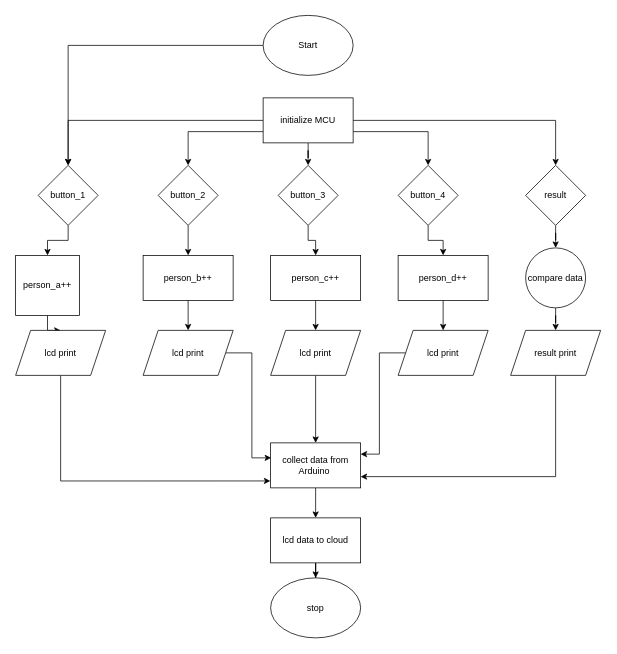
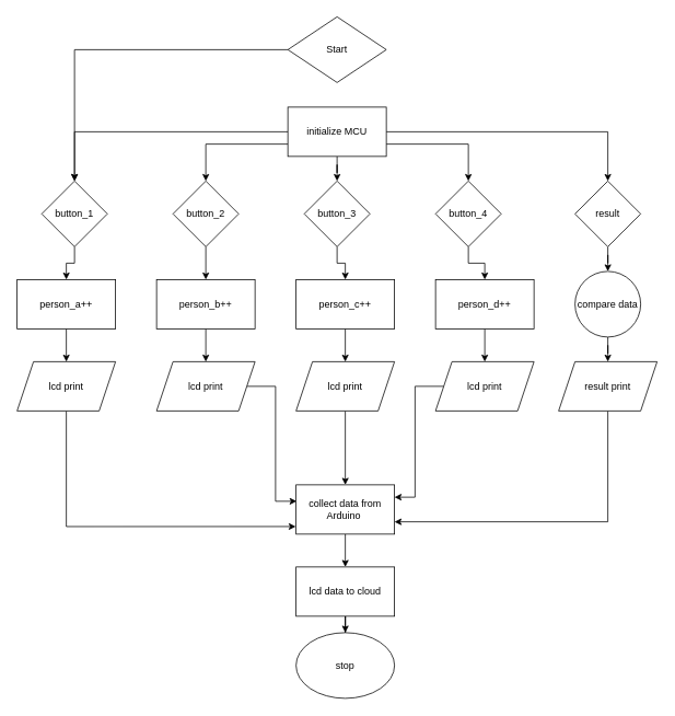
  <mxCell id="0" />
  <mxCell id="1" parent="0" />
  <mxCell id="2" value="" style="edgeStyle=orthogonalEdgeStyle;rounded=0;orthogonalLoop=1;jettySize=auto;html=1;" edge="1" parent="1" source="3" target="23"><mxGeometry relative="1" as="geometry" /></mxCell>
  <mxCell id="3" value="button_2" style="rhombus;whiteSpace=wrap;html=1;" vertex="1" parent="1"><mxGeometry x="210" y="220" width="80" height="80" as="geometry" /></mxCell>
  <mxCell id="4" value="" style="edgeStyle=orthogonalEdgeStyle;rounded=0;orthogonalLoop=1;jettySize=auto;html=1;" edge="1" parent="1" source="5" target="25"><mxGeometry relative="1" as="geometry" /></mxCell>
  <mxCell id="5" value="button_1" style="rhombus;whiteSpace=wrap;html=1;" vertex="1" parent="1"><mxGeometry x="50" y="220" width="80" height="80" as="geometry" /></mxCell>
  <mxCell id="6" value="" style="edgeStyle=orthogonalEdgeStyle;rounded=0;orthogonalLoop=1;jettySize=auto;html=1;" edge="1" parent="1" source="7" target="21"><mxGeometry relative="1" as="geometry" /></mxCell>
  <mxCell id="7" value="button_4" style="rhombus;whiteSpace=wrap;html=1;" vertex="1" parent="1"><mxGeometry x="530" y="220" width="80" height="80" as="geometry" /></mxCell>
  <mxCell id="8" value="" style="edgeStyle=orthogonalEdgeStyle;rounded=0;orthogonalLoop=1;jettySize=auto;html=1;" edge="1" parent="1" source="9" target="19"><mxGeometry relative="1" as="geometry" /></mxCell>
  <mxCell id="9" value="button_3" style="rhombus;whiteSpace=wrap;html=1;" vertex="1" parent="1"><mxGeometry x="370" y="220" width="80" height="80" as="geometry" /></mxCell>
  <mxCell id="10" value="" style="edgeStyle=orthogonalEdgeStyle;rounded=0;orthogonalLoop=1;jettySize=auto;html=1;" edge="1" parent="1" source="11" target="37"><mxGeometry relative="1" as="geometry" /></mxCell>
  <mxCell id="11" value="result" style="rhombus;whiteSpace=wrap;html=1;" vertex="1" parent="1"><mxGeometry x="700" y="220" width="80" height="80" as="geometry" /></mxCell>
  <mxCell id="12" value="" style="edgeStyle=orthogonalEdgeStyle;rounded=0;orthogonalLoop=1;jettySize=auto;html=1;" edge="1" parent="1" source="17" target="9"><mxGeometry relative="1" as="geometry" /></mxCell>
  <mxCell id="13" style="edgeStyle=orthogonalEdgeStyle;rounded=0;orthogonalLoop=1;jettySize=auto;html=1;exitX=0;exitY=0.75;exitDx=0;exitDy=0;entryX=0.5;entryY=0;entryDx=0;entryDy=0;" edge="1" parent="1" source="17" target="3"><mxGeometry relative="1" as="geometry"><Array as="points"><mxPoint x="250" y="175" /></Array></mxGeometry></mxCell>
  <mxCell id="14" style="edgeStyle=orthogonalEdgeStyle;rounded=0;orthogonalLoop=1;jettySize=auto;html=1;entryX=0.5;entryY=0;entryDx=0;entryDy=0;" edge="1" parent="1" source="17" target="5"><mxGeometry relative="1" as="geometry" /></mxCell>
  <mxCell id="15" style="edgeStyle=orthogonalEdgeStyle;rounded=0;orthogonalLoop=1;jettySize=auto;html=1;exitX=1;exitY=0.75;exitDx=0;exitDy=0;entryX=0.5;entryY=0;entryDx=0;entryDy=0;" edge="1" parent="1" source="17" target="7"><mxGeometry relative="1" as="geometry" /></mxCell>
  <mxCell id="16" style="edgeStyle=orthogonalEdgeStyle;rounded=0;orthogonalLoop=1;jettySize=auto;html=1;" edge="1" parent="1" source="17" target="11"><mxGeometry relative="1" as="geometry" /></mxCell>
  <mxCell id="17" value="initialize MCU" style="rounded=0;whiteSpace=wrap;html=1;" vertex="1" parent="1"><mxGeometry x="350" y="130" width="120" height="60" as="geometry" /></mxCell>
  <mxCell id="18" value="" style="edgeStyle=orthogonalEdgeStyle;rounded=0;orthogonalLoop=1;jettySize=auto;html=1;" edge="1" parent="1" source="19" target="29"><mxGeometry relative="1" as="geometry" /></mxCell>
  <mxCell id="19" value="&lt;span&gt;person_c++&lt;/span&gt;" style="rounded=0;whiteSpace=wrap;html=1;" vertex="1" parent="1"><mxGeometry x="360" y="340" width="120" height="60" as="geometry" /></mxCell>
  <mxCell id="20" value="" style="edgeStyle=orthogonalEdgeStyle;rounded=0;orthogonalLoop=1;jettySize=auto;html=1;" edge="1" parent="1" source="21" target="27"><mxGeometry relative="1" as="geometry" /></mxCell>
  <mxCell id="21" value="&lt;span&gt;person_d++&lt;/span&gt;" style="rounded=0;whiteSpace=wrap;html=1;" vertex="1" parent="1"><mxGeometry x="530" y="340" width="120" height="60" as="geometry" /></mxCell>
  <mxCell id="22" value="" style="edgeStyle=orthogonalEdgeStyle;rounded=0;orthogonalLoop=1;jettySize=auto;html=1;" edge="1" parent="1" source="23" target="31"><mxGeometry relative="1" as="geometry" /></mxCell>
  <mxCell id="23" value="&lt;span&gt;person_b++&lt;/span&gt;" style="rounded=0;whiteSpace=wrap;html=1;" vertex="1" parent="1"><mxGeometry x="190" y="340" width="120" height="60" as="geometry" /></mxCell>
  <mxCell id="24" value="" style="edgeStyle=orthogonalEdgeStyle;rounded=0;orthogonalLoop=1;jettySize=auto;html=1;" edge="1" parent="1" source="25" target="33"><mxGeometry relative="1" as="geometry" /></mxCell>
- <mxCell id="25" value="person_a++" style="rounded=0;whiteSpace=wrap;html=1;" vertex="1" parent="1"><mxGeometry x="20" y="340" width="85" height="80" as="geometry" /></mxCell>
+ <mxCell id="25" value="person_a++" style="rounded=0;whiteSpace=wrap;html=1;" vertex="1" parent="1"><mxGeometry x="20" y="340" width="120" height="60" as="geometry" /></mxCell>
  <mxCell id="26" style="edgeStyle=orthogonalEdgeStyle;rounded=0;orthogonalLoop=1;jettySize=auto;html=1;entryX=1;entryY=0.25;entryDx=0;entryDy=0;" edge="1" parent="1" source="27" target="39"><mxGeometry relative="1" as="geometry" /></mxCell>
  <mxCell id="27" value="lcd print" style="shape=parallelogram;perimeter=parallelogramPerimeter;whiteSpace=wrap;html=1;fixedSize=1;" vertex="1" parent="1"><mxGeometry x="530" y="440" width="120" height="60" as="geometry" /></mxCell>
  <mxCell id="28" value="" style="edgeStyle=orthogonalEdgeStyle;rounded=0;orthogonalLoop=1;jettySize=auto;html=1;" edge="1" parent="1" source="29" target="39"><mxGeometry relative="1" as="geometry" /></mxCell>
  <mxCell id="29" value="lcd print" style="shape=parallelogram;perimeter=parallelogramPerimeter;whiteSpace=wrap;html=1;fixedSize=1;" vertex="1" parent="1"><mxGeometry x="360" y="440" width="120" height="60" as="geometry" /></mxCell>
  <mxCell id="30" style="edgeStyle=orthogonalEdgeStyle;rounded=0;orthogonalLoop=1;jettySize=auto;html=1;entryX=0.006;entryY=0.333;entryDx=0;entryDy=0;entryPerimeter=0;" edge="1" parent="1" source="31" target="39"><mxGeometry relative="1" as="geometry" /></mxCell>
  <mxCell id="31" value="lcd print" style="shape=parallelogram;perimeter=parallelogramPerimeter;whiteSpace=wrap;html=1;fixedSize=1;" vertex="1" parent="1"><mxGeometry x="190" y="440" width="120" height="60" as="geometry" /></mxCell>
  <mxCell id="32" style="edgeStyle=orthogonalEdgeStyle;rounded=0;orthogonalLoop=1;jettySize=auto;html=1;entryX=-0.003;entryY=0.846;entryDx=0;entryDy=0;entryPerimeter=0;" edge="1" parent="1" source="33" target="39"><mxGeometry relative="1" as="geometry"><Array as="points"><mxPoint x="80" y="641" /></Array></mxGeometry></mxCell>
  <mxCell id="33" value="lcd print" style="shape=parallelogram;perimeter=parallelogramPerimeter;whiteSpace=wrap;html=1;fixedSize=1;" vertex="1" parent="1"><mxGeometry x="20" y="440" width="120" height="60" as="geometry" /></mxCell>
  <mxCell id="34" style="edgeStyle=orthogonalEdgeStyle;rounded=0;orthogonalLoop=1;jettySize=auto;html=1;entryX=1;entryY=0.75;entryDx=0;entryDy=0;" edge="1" parent="1" source="35" target="39"><mxGeometry relative="1" as="geometry"><Array as="points"><mxPoint x="740" y="635" /></Array></mxGeometry></mxCell>
  <mxCell id="35" value="result print" style="shape=parallelogram;perimeter=parallelogramPerimeter;whiteSpace=wrap;html=1;fixedSize=1;" vertex="1" parent="1"><mxGeometry x="680" y="440" width="120" height="60" as="geometry" /></mxCell>
  <mxCell id="36" value="" style="edgeStyle=orthogonalEdgeStyle;rounded=0;orthogonalLoop=1;jettySize=auto;html=1;" edge="1" parent="1" source="37" target="35"><mxGeometry relative="1" as="geometry" /></mxCell>
  <mxCell id="37" value="compare data" style="ellipse;whiteSpace=wrap;html=1;" vertex="1" parent="1"><mxGeometry x="700" y="330" width="80" height="80" as="geometry" /></mxCell>
  <mxCell id="38" value="" style="edgeStyle=orthogonalEdgeStyle;rounded=0;orthogonalLoop=1;jettySize=auto;html=1;" edge="1" parent="1" source="39" target="41"><mxGeometry relative="1" as="geometry" /></mxCell>
  <mxCell id="39" value="collect data from Arduino&amp;nbsp;" style="rounded=0;whiteSpace=wrap;html=1;" vertex="1" parent="1"><mxGeometry x="360" y="590" width="120" height="60" as="geometry" /></mxCell>
  <mxCell id="40" value="" style="edgeStyle=orthogonalEdgeStyle;rounded=0;orthogonalLoop=1;jettySize=auto;html=1;" edge="1" parent="1" source="41" target="44"><mxGeometry relative="1" as="geometry" /></mxCell>
  <mxCell id="41" value="lcd data to cloud" style="rounded=0;whiteSpace=wrap;html=1;" vertex="1" parent="1"><mxGeometry x="360" y="690" width="120" height="60" as="geometry" /></mxCell>
  <mxCell id="42" value="" style="edgeStyle=orthogonalEdgeStyle;rounded=0;orthogonalLoop=1;jettySize=auto;html=1;" edge="1" parent="1" source="43" target="5"><mxGeometry relative="1" as="geometry" /></mxCell>
- <mxCell id="43" value="&lt;span&gt;Start&lt;/span&gt;" style="ellipse;whiteSpace=wrap;html=1;" vertex="1" parent="1"><mxGeometry x="350" width="120" height="80" as="geometry" y="20" /></mxCell>
+ <mxCell id="43" value="&lt;span&gt;Start&lt;/span&gt;" style="rhombus;whiteSpace=wrap;html=1;" vertex="1" parent="1"><mxGeometry x="350" width="120" height="80" as="geometry" y="20" /></mxCell>
  <mxCell id="44" value="stop" style="ellipse;whiteSpace=wrap;html=1;" vertex="1" parent="1"><mxGeometry x="360" y="770" width="120" height="80" as="geometry" /></mxCell>
